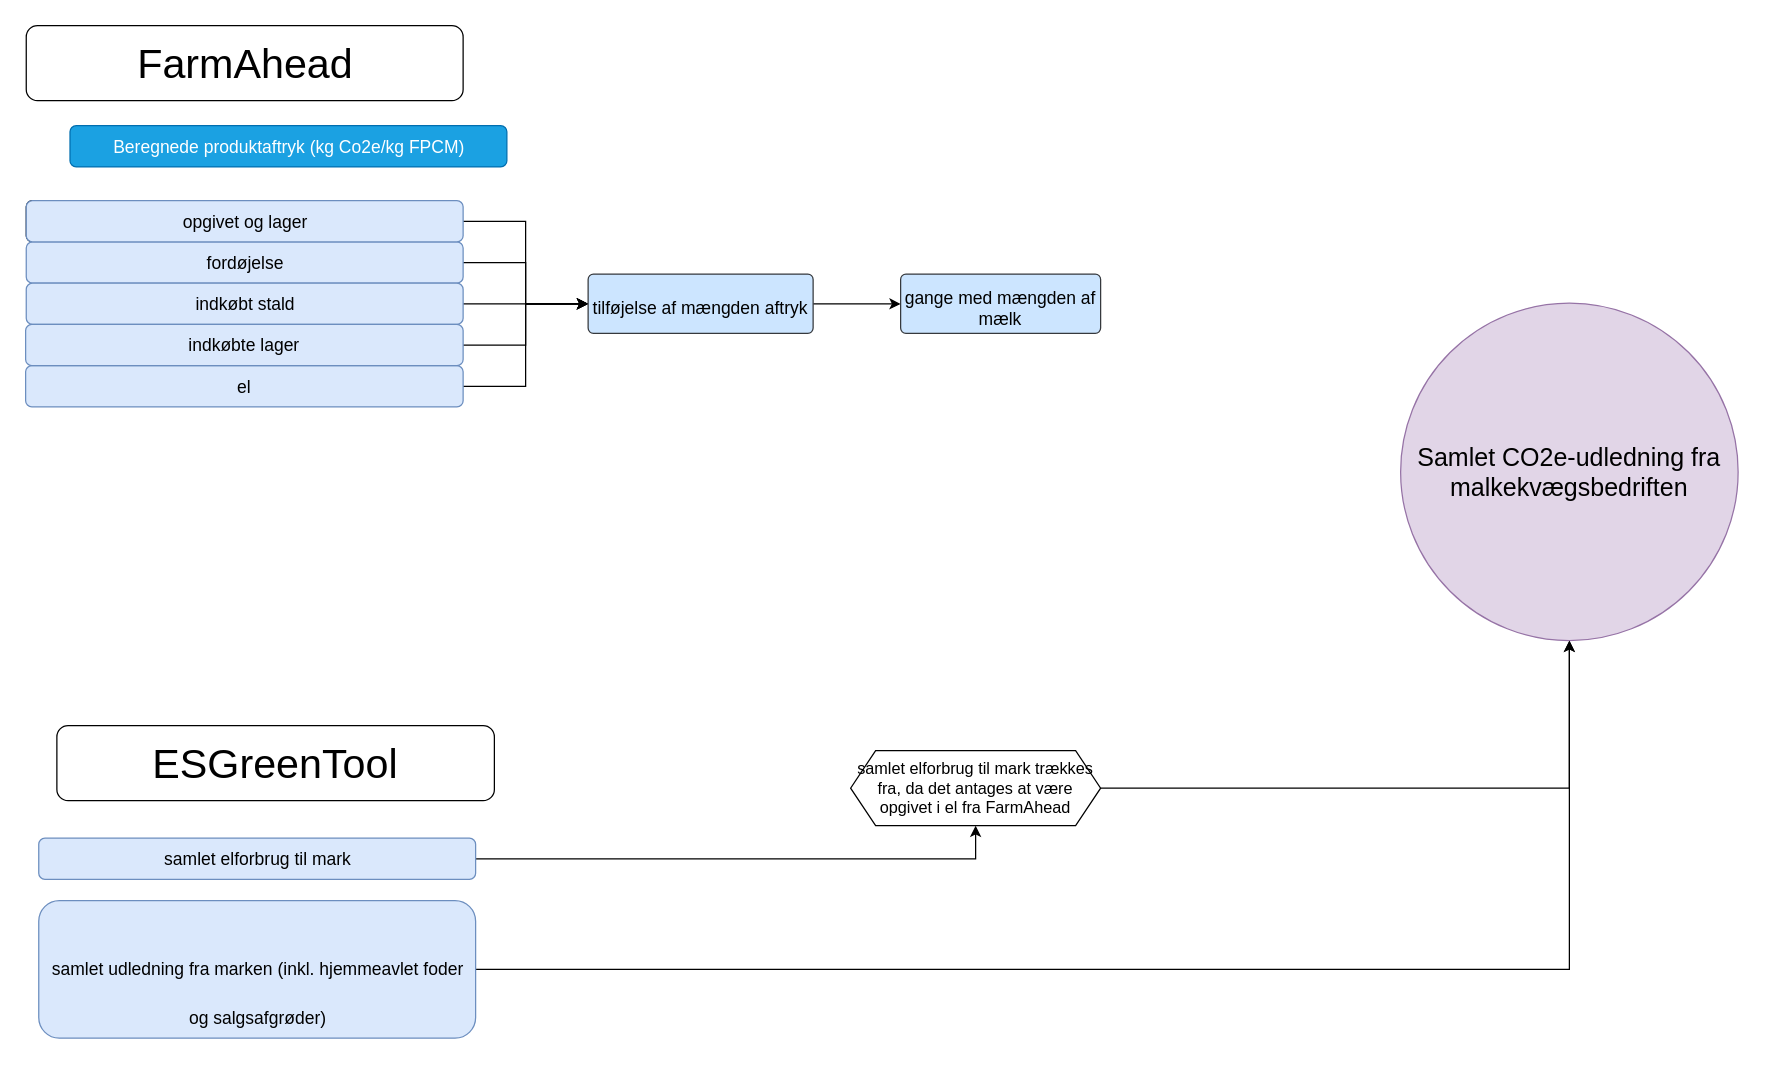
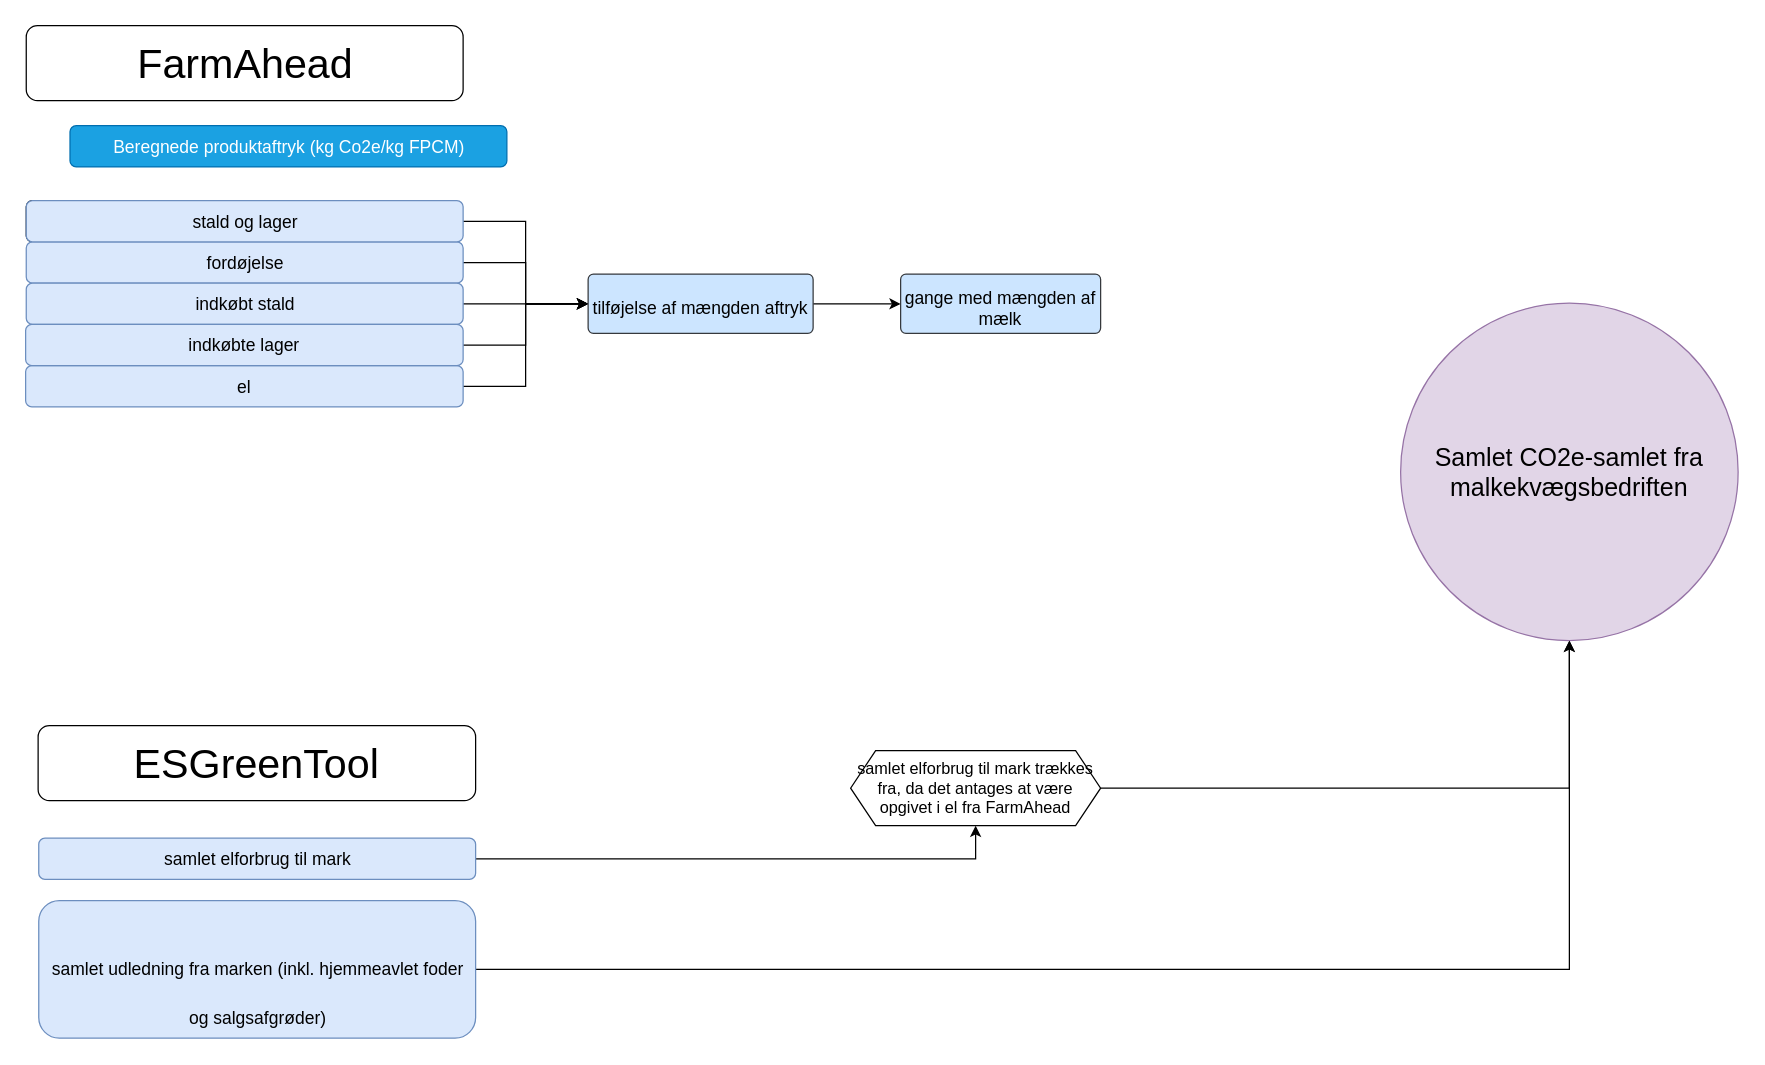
  <mxCell id="0" />
  <mxCell id="1" parent="0" />
  <mxCell id="2" value="&lt;font style=&quot;font-size: 33px;&quot;&gt;FarmAhead&lt;/font&gt;" style="rounded=1;whiteSpace=wrap;html=1;align=center;" vertex="1" parent="1"><mxGeometry x="20.5" y="20" width="349.5" height="60" as="geometry" /></mxCell>
  <mxCell id="3" style="edgeStyle=orthogonalEdgeStyle;rounded=0;orthogonalLoop=1;jettySize=auto;html=1;exitX=1;exitY=0.5;exitDx=0;exitDy=0;entryX=0;entryY=0.5;entryDx=0;entryDy=0;" edge="1" parent="1" source="4" target="21"><mxGeometry relative="1" as="geometry" /></mxCell>
  <mxCell id="4" value="&lt;font style=&quot;font-size: 14px;&quot;&gt;el&lt;/font&gt;" style="rounded=1;whiteSpace=wrap;html=1;fontSize=33;fillColor=#dae8fc;strokeColor=#6c8ebf;align=center;verticalAlign=bottom;" vertex="1" parent="1"><mxGeometry x="20" y="292" width="350" height="33" as="geometry" /></mxCell>
  <mxCell id="5" value="&lt;font style=&quot;font-size: 14px;&quot;&gt;stald&amp;nbsp;&lt;/font&gt;" style="rounded=1;whiteSpace=wrap;html=1;fontSize=33;align=center;" vertex="1" parent="1"><mxGeometry x="20.5" y="160" width="170" height="33" as="geometry" /></mxCell>
  <mxCell id="6" style="edgeStyle=orthogonalEdgeStyle;rounded=0;orthogonalLoop=1;jettySize=auto;html=1;exitX=1;exitY=0.5;exitDx=0;exitDy=0;" edge="1" parent="1" source="7" target="21"><mxGeometry relative="1" as="geometry" /></mxCell>
  <mxCell id="7" value="&lt;font style=&quot;font-size: 14px;&quot;&gt;fordøjelse&lt;/font&gt;" style="rounded=1;whiteSpace=wrap;html=1;fontSize=33;fillColor=#dae8fc;strokeColor=#6c8ebf;align=center;verticalAlign=bottom;" vertex="1" parent="1"><mxGeometry x="20.5" y="193" width="349.5" height="33" as="geometry" /></mxCell>
  <mxCell id="8" style="edgeStyle=orthogonalEdgeStyle;rounded=0;orthogonalLoop=1;jettySize=auto;html=1;exitX=1;exitY=0.5;exitDx=0;exitDy=0;" edge="1" parent="1" source="9" target="21"><mxGeometry relative="1" as="geometry" /></mxCell>
  <mxCell id="9" value="&lt;font style=&quot;font-size: 14px;&quot;&gt;indkøbt stald&lt;/font&gt;" style="rounded=1;whiteSpace=wrap;html=1;fontSize=33;fillColor=#dae8fc;strokeColor=#6c8ebf;align=center;verticalAlign=bottom;" vertex="1" parent="1"><mxGeometry x="20.5" y="226" width="349.5" height="33" as="geometry" /></mxCell>
  <mxCell id="10" style="edgeStyle=orthogonalEdgeStyle;rounded=0;orthogonalLoop=1;jettySize=auto;html=1;exitX=1;exitY=0.5;exitDx=0;exitDy=0;" edge="1" parent="1" source="11" target="21"><mxGeometry relative="1" as="geometry" /></mxCell>
  <mxCell id="11" value="&lt;span style=&quot;font-size: 14px;&quot;&gt;indkøbte lager&lt;/span&gt;" style="rounded=1;whiteSpace=wrap;html=1;fontSize=33;fillColor=#dae8fc;strokeColor=#6c8ebf;align=center;verticalAlign=bottom;" vertex="1" parent="1"><mxGeometry x="20" y="259" width="350" height="33" as="geometry" /></mxCell>
  <mxCell id="12" style="edgeStyle=orthogonalEdgeStyle;rounded=0;orthogonalLoop=1;jettySize=auto;html=1;exitX=1;exitY=0.5;exitDx=0;exitDy=0;entryX=0;entryY=0.5;entryDx=0;entryDy=0;" edge="1" parent="1" source="13" target="21"><mxGeometry relative="1" as="geometry" /></mxCell>
- <mxCell id="13" value="&lt;font style=&quot;font-size: 14px;&quot;&gt;opgivet og lager&lt;/font&gt;" style="rounded=1;whiteSpace=wrap;html=1;fontSize=33;fillColor=#dae8fc;strokeColor=#6c8ebf;align=center;verticalAlign=bottom;" vertex="1" parent="1"><mxGeometry x="20.5" y="160" width="349.5" height="33" as="geometry" /></mxCell>
+ <mxCell id="13" value="&lt;font style=&quot;font-size: 14px;&quot;&gt;stald og lager&lt;/font&gt;" style="rounded=1;whiteSpace=wrap;html=1;fontSize=33;fillColor=#dae8fc;strokeColor=#6c8ebf;align=center;verticalAlign=bottom;" vertex="1" parent="1"><mxGeometry x="20.5" y="160" width="349.5" height="33" as="geometry" /></mxCell>
  <mxCell id="14" style="edgeStyle=orthogonalEdgeStyle;rounded=0;orthogonalLoop=1;jettySize=auto;html=1;exitX=0.5;exitY=1;exitDx=0;exitDy=0;" edge="1" parent="1"><mxGeometry relative="1" as="geometry"><mxPoint x="315" y="310" as="sourcePoint" /><mxPoint x="315" y="310" as="targetPoint" /></mxGeometry></mxCell>
- <mxCell id="15" value="&lt;br&gt;&lt;span style=&quot;color: rgb(0, 0, 0); font-family: Helvetica; font-style: normal; font-variant-ligatures: normal; font-variant-caps: normal; font-weight: 400; letter-spacing: normal; orphans: 2; text-align: left; text-indent: 0px; text-transform: none; widows: 2; word-spacing: 0px; -webkit-text-stroke-width: 0px; white-space: normal; text-decoration-thickness: initial; text-decoration-style: initial; text-decoration-color: initial; float: none; display: inline !important;&quot;&gt;Samlet CO2e-udledning fra malkekvægsbedriften&lt;/span&gt;&lt;div&gt;&lt;br&gt;&lt;/div&gt;" style="ellipse;whiteSpace=wrap;html=1;aspect=fixed;fillColor=#e1d5e7;strokeColor=#9673a6;labelBackgroundColor=none;labelBorderColor=none;fontSize=20;" vertex="1" parent="1"><mxGeometry x="1120" y="242" width="270" height="270" as="geometry" /></mxCell>
- <mxCell id="16" value="&lt;font style=&quot;font-size: 33px;&quot;&gt;ESGreenTool&lt;/font&gt;" style="rounded=1;whiteSpace=wrap;html=1;align=center;" vertex="1" parent="1"><mxGeometry x="45" y="580" width="350" height="60" as="geometry" /></mxCell>
+ <mxCell id="15" value="&lt;br&gt;&lt;span style=&quot;color: rgb(0, 0, 0); font-family: Helvetica; font-style: normal; font-variant-ligatures: normal; font-variant-caps: normal; font-weight: 400; letter-spacing: normal; orphans: 2; text-align: left; text-indent: 0px; text-transform: none; widows: 2; word-spacing: 0px; -webkit-text-stroke-width: 0px; white-space: normal; text-decoration-thickness: initial; text-decoration-style: initial; text-decoration-color: initial; float: none; display: inline !important;&quot;&gt;Samlet CO2e-samlet fra malkekvægsbedriften&lt;/span&gt;&lt;div&gt;&lt;br&gt;&lt;/div&gt;" style="ellipse;whiteSpace=wrap;html=1;aspect=fixed;fillColor=#e1d5e7;strokeColor=#9673a6;labelBackgroundColor=none;labelBorderColor=none;fontSize=20;" vertex="1" parent="1"><mxGeometry x="1120" y="242" width="270" height="270" as="geometry" /></mxCell>
+ <mxCell id="16" value="&lt;font style=&quot;font-size: 33px;&quot;&gt;ESGreenTool&lt;/font&gt;" style="rounded=1;whiteSpace=wrap;html=1;align=center;" vertex="1" parent="1"><mxGeometry x="30" y="580" width="350" height="60" as="geometry" /></mxCell>
  <mxCell id="17" value="&lt;font style=&quot;font-size: 14px;&quot;&gt;Beregnede produktaftryk (kg Co2e/kg FPCM)&lt;/font&gt;" style="rounded=1;whiteSpace=wrap;html=1;fontSize=33;fillColor=#1ba1e2;strokeColor=#006EAF;align=center;verticalAlign=bottom;fontColor=#ffffff;" vertex="1" parent="1"><mxGeometry x="55.5" y="100" width="349.5" height="33" as="geometry" /></mxCell>
  <mxCell id="18" style="edgeStyle=orthogonalEdgeStyle;rounded=0;orthogonalLoop=1;jettySize=auto;html=1;" edge="1" parent="1" source="19" target="15"><mxGeometry relative="1" as="geometry" /></mxCell>
  <mxCell id="19" value="&lt;font style=&quot;font-size: 14px;&quot;&gt;samlet udledning fra marken (inkl. hjemmeavlet foder og salgsafgrøder)&lt;/font&gt;" style="rounded=1;whiteSpace=wrap;html=1;fontSize=33;fillColor=#dae8fc;strokeColor=#6c8ebf;align=center;verticalAlign=bottom;" vertex="1" parent="1"><mxGeometry x="30.5" y="720" width="349.5" height="110" as="geometry" /></mxCell>
  <mxCell id="20" style="edgeStyle=orthogonalEdgeStyle;rounded=0;orthogonalLoop=1;jettySize=auto;html=1;exitX=1;exitY=0.5;exitDx=0;exitDy=0;" edge="1" parent="1" source="21" target="22"><mxGeometry relative="1" as="geometry" /></mxCell>
  <mxCell id="21" value="&lt;p style=&quot;line-height: 30%;&quot;&gt;&lt;span style=&quot;font-size: 14px;&quot;&gt;tilføjelse af mængden aftryk&lt;/span&gt;&lt;/p&gt;" style="rounded=1;whiteSpace=wrap;html=1;fontSize=33;fillColor=#cce5ff;strokeColor=#36393d;arcSize=9;align=center;verticalAlign=middle;" vertex="1" parent="1"><mxGeometry x="470" y="218.75" width="180" height="47.5" as="geometry" /></mxCell>
  <mxCell id="22" value="&lt;p style=&quot;line-height: 30%;&quot;&gt;&lt;span style=&quot;font-size: 14px;&quot;&gt;gange med mængden af mælk&lt;/span&gt;&lt;br&gt;&lt;/p&gt;" style="rounded=1;whiteSpace=wrap;html=1;fontSize=33;fillColor=#cce5ff;strokeColor=#36393d;arcSize=9;align=center;verticalAlign=middle;" vertex="1" parent="1"><mxGeometry x="720" y="218.75" width="160" height="47.5" as="geometry" /></mxCell>
  <mxCell id="23" style="edgeStyle=orthogonalEdgeStyle;rounded=0;orthogonalLoop=1;jettySize=auto;html=1;exitX=1;exitY=0.5;exitDx=0;exitDy=0;" edge="1" parent="1" source="24" target="26"><mxGeometry relative="1" as="geometry" /></mxCell>
  <mxCell id="24" value="&lt;font style=&quot;font-size: 14px;&quot;&gt;samlet elforbrug til mark&lt;/font&gt;" style="rounded=1;whiteSpace=wrap;html=1;fontSize=33;fillColor=#dae8fc;strokeColor=#6c8ebf;align=center;verticalAlign=bottom;" vertex="1" parent="1"><mxGeometry x="30.5" y="670" width="349.5" height="33" as="geometry" /></mxCell>
  <mxCell id="25" style="edgeStyle=orthogonalEdgeStyle;rounded=0;orthogonalLoop=1;jettySize=auto;html=1;exitX=1;exitY=0.5;exitDx=0;exitDy=0;" edge="1" parent="1" source="26" target="15"><mxGeometry relative="1" as="geometry"><mxPoint x="940" y="400" as="targetPoint" /></mxGeometry></mxCell>
  <mxCell id="26" value="&lt;font&gt;samlet elforbrug til mark trækkes fra, da det antages at være opgivet i el fra FarmAhead&lt;/font&gt;" style="shape=hexagon;perimeter=hexagonPerimeter2;whiteSpace=wrap;html=1;fixedSize=1;fontSize=13;" vertex="1" parent="1"><mxGeometry x="680" y="600" width="200" height="60" as="geometry" /></mxCell>
